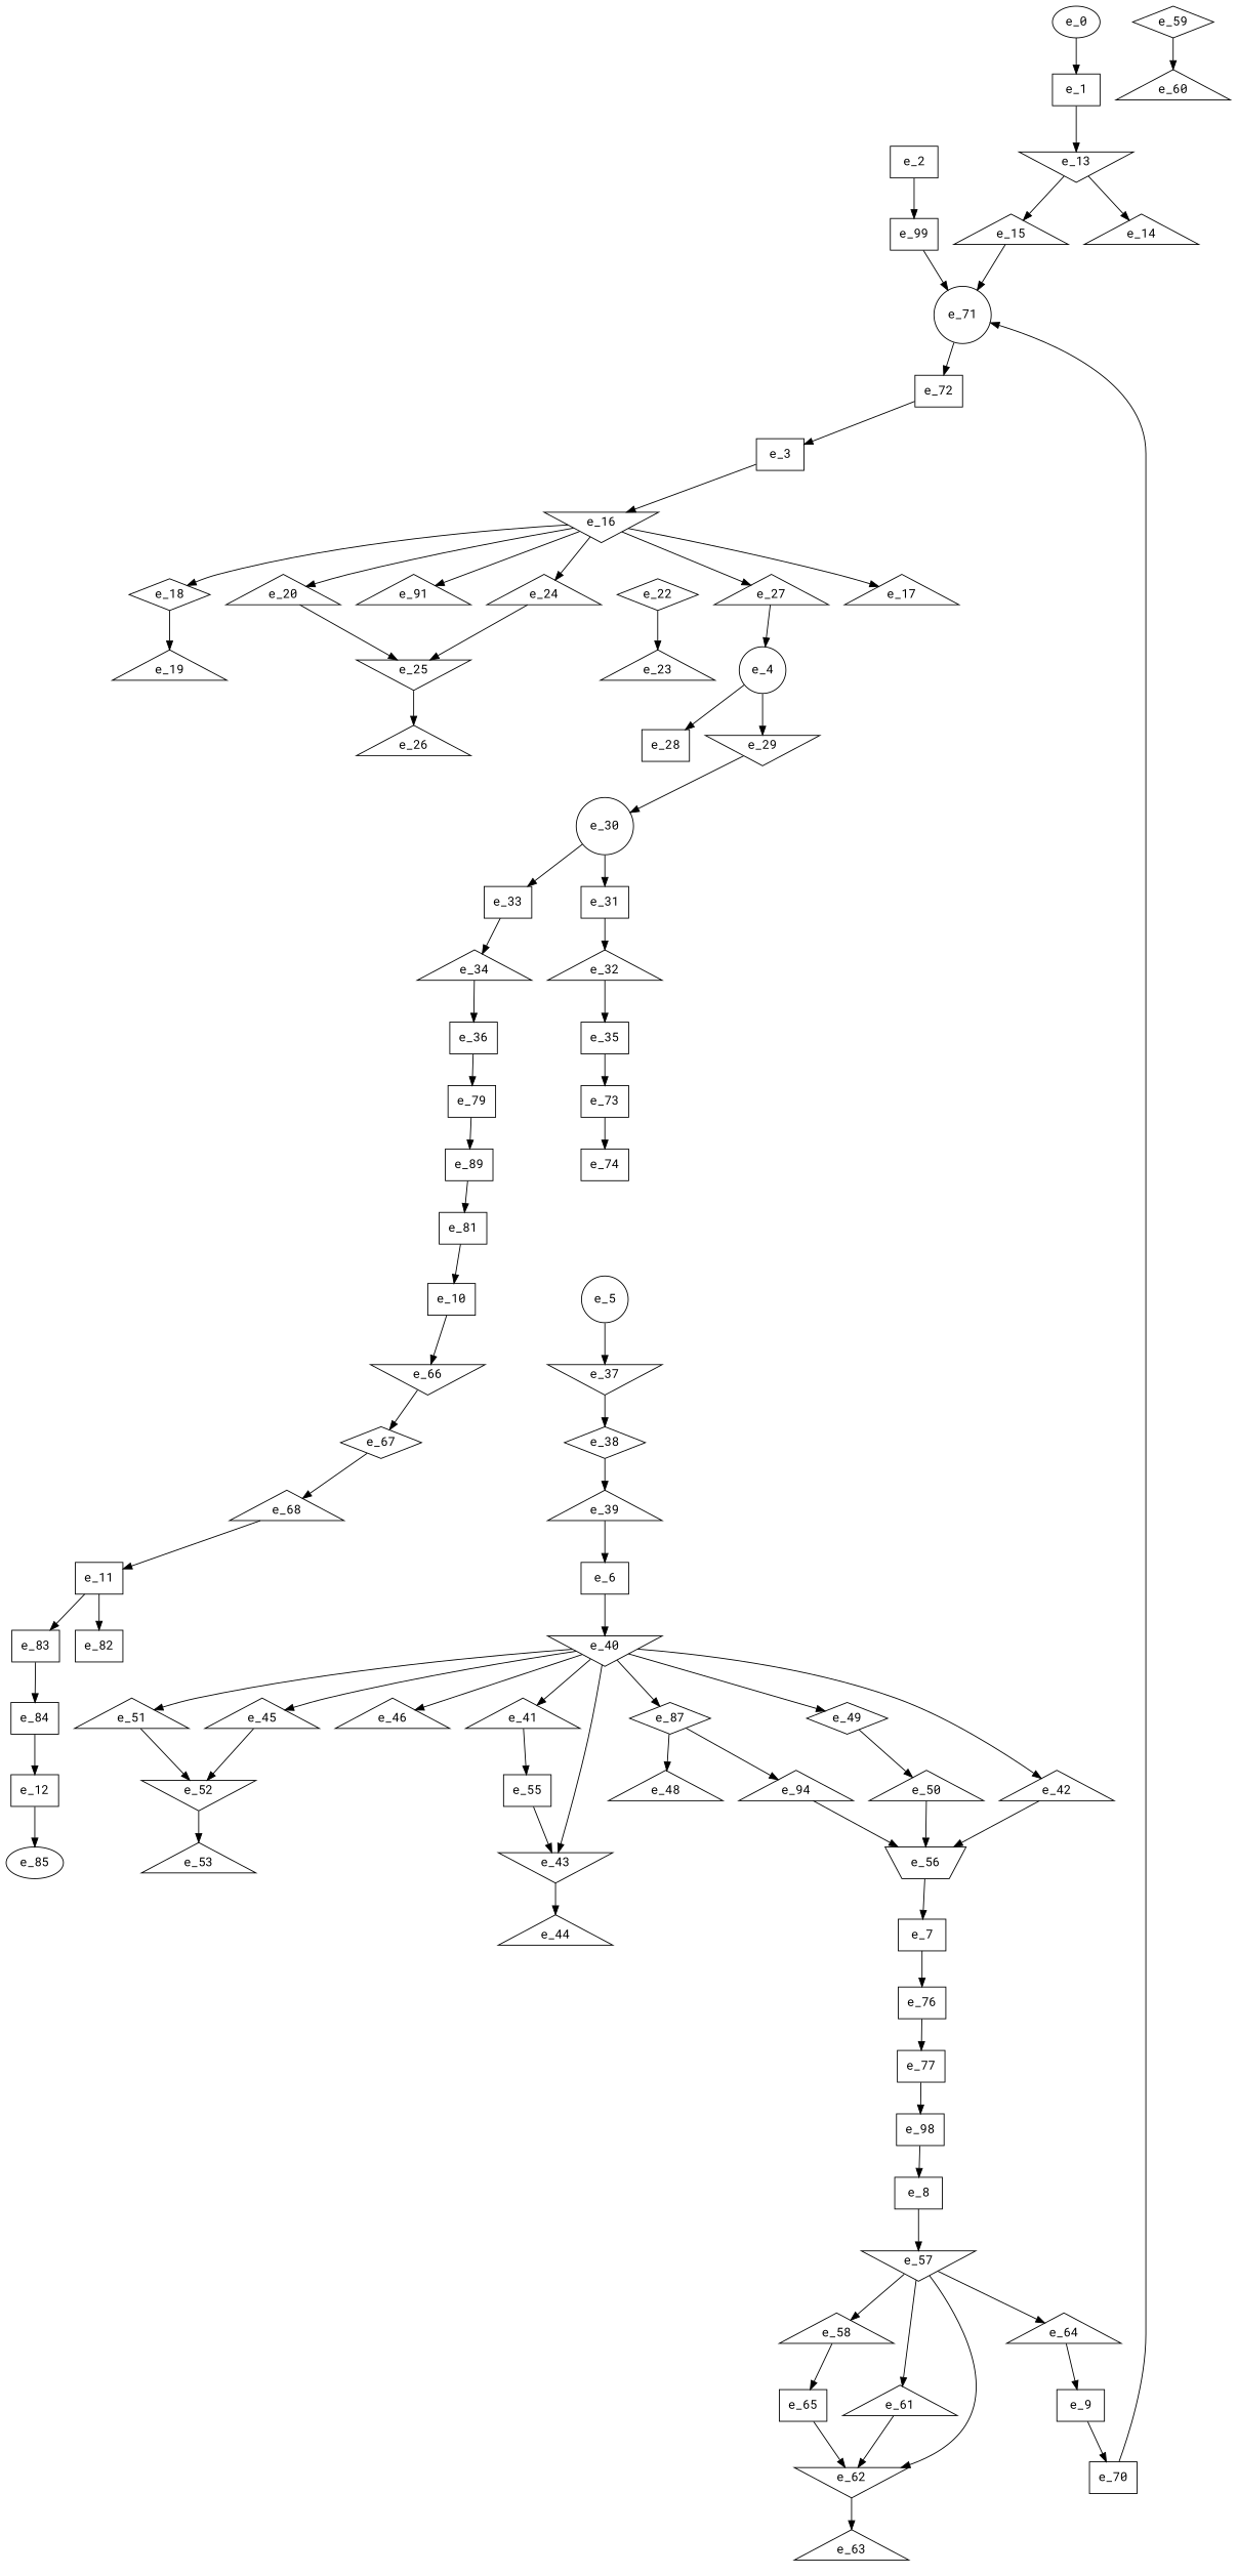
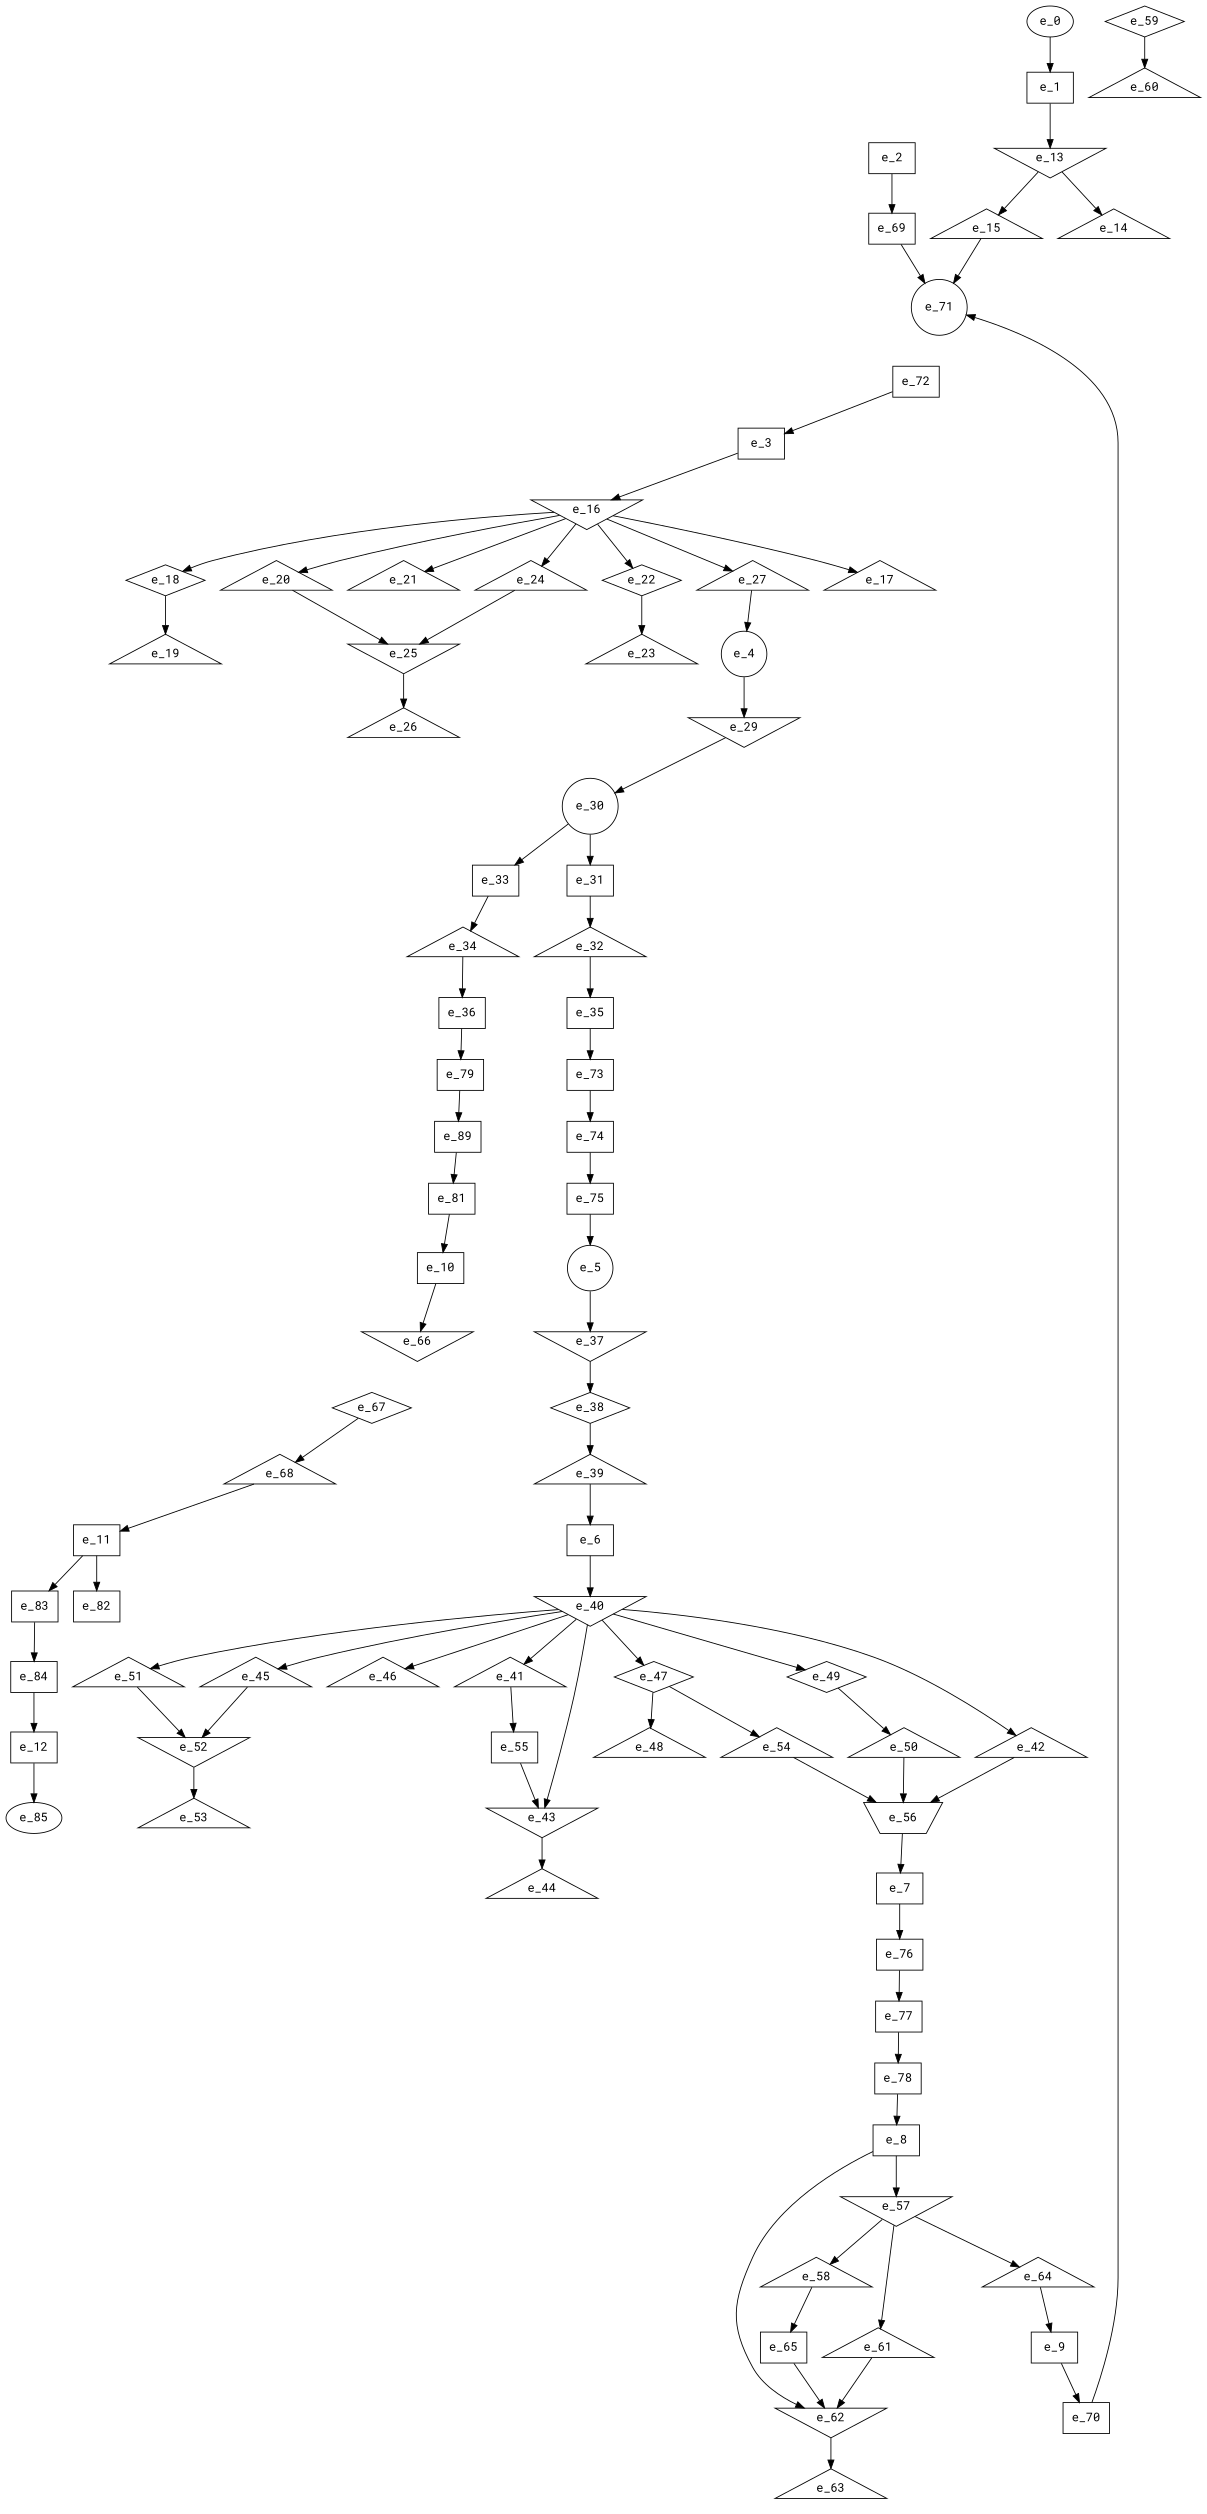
  digraph {
    fontname="Roboto Mono"
    node [fontname="Roboto Mono" shape=dot]
    edge [fontname="Roboto Mono"]
    e_13 [shape=invtriangle]
    e_1
    e_0 [shape=""]
    e_14 [shape=triangle]
    e_15 [shape=triangle]
    e_2
-   e_69 [label=e_99]
+   e_69
    e_71 [shape=circle]
    e_16 [shape=invtriangle]
    e_3
    e_17 [shape=triangle]
    e_18 [shape=diamond]
    e_20 [shape=triangle]
-   e_21 [shape=triangle label=e_91]
+   e_21 [shape=triangle]
    e_22 [shape=diamond]
    e_24 [shape=triangle]
    e_27 [shape=triangle]
    e_4 [shape=circle]
-   e_28
    e_29 [shape=invtriangle]
    e_30 [shape=circle]
    e_5 [shape=circle]
    e_37 [shape=invtriangle]
    e_38 [shape=diamond]
    e_40 [shape=invtriangle]
    e_6
    e_41 [shape=triangle]
    e_42 [shape=triangle]
    e_43 [shape=invtriangle]
    e_45 [shape=triangle]
    e_46 [shape=triangle]
-   e_47 [shape=diamond label=e_87]
+   e_47 [shape=diamond]
    e_49 [shape=diamond]
    e_51 [shape=triangle]
    e_7
    e_76
    e_77
    e_57 [shape=invtriangle]
    e_8
    e_58 [shape=triangle]
    e_61 [shape=triangle]
    e_62 [shape=invtriangle]
    e_64 [shape=triangle]
    e_9
    e_70
    e_66 [shape=invtriangle]
    e_10
    e_67 [shape=diamond]
    e_11
    e_82
    e_83
    e_85 [shape=""]
    e_12
    e_19 [shape=triangle]
    e_25 [shape=invtriangle]
    e_23 [shape=triangle]
    e_26 [shape=triangle]
    e_31
    e_33
    e_32 [shape=triangle]
    e_34 [shape=triangle]
    e_35
    e_73
    e_36
    e_79
    e_74
    n67 [label=e_89]
    e_39 [shape=triangle]
    e_55
    e_56 [shape=invtrapezium]
    e_44 [shape=triangle]
    e_52 [shape=invtriangle]
-   e_54 [shape=triangle label=e_94]
+   e_54 [shape=triangle]
    e_48 [shape=triangle]
    e_50 [shape=triangle]
    e_53 [shape=triangle]
    e_65
    e_59 [shape=diamond]
    e_60 [shape=triangle]
    e_63 [shape=triangle]
    e_68 [shape=triangle]
    e_72
-   e_78 [label=e_98]
+   e_75
+   e_78
    e_81
    e_84
    e_13 -> e_14
    e_13 -> e_15
    e_1 -> e_13
    e_0 -> e_1
    e_15 -> e_71
    e_2 -> e_69
    e_69 -> e_71
-   e_71 -> e_72
    e_16 -> e_17
    e_16 -> e_18
    e_16 -> e_20
    e_16 -> e_21
+   e_16 -> e_22
    e_16 -> e_24
    e_16 -> e_27
    e_3 -> e_16
    e_18 -> e_19
    e_20 -> e_25
    e_22 -> e_23
    e_24 -> e_25
    e_27 -> e_4
-   e_4 -> e_28
    e_4 -> e_29
    e_29 -> e_30
    e_30 -> e_31
    e_30 -> e_33
    e_5 -> e_37
    e_37 -> e_38
    e_38 -> e_39
    e_40 -> e_41
    e_40 -> e_42
    e_40 -> e_43
    e_40 -> e_45
    e_40 -> e_46
    e_40 -> e_47
    e_40 -> e_49
    e_40 -> e_51
    e_6 -> e_40
    e_41 -> e_55
    e_42 -> e_56
    e_43 -> e_44
    e_45 -> e_52
    e_47 -> e_54
    e_47 -> e_48
    e_49 -> e_50
    e_51 -> e_52
    e_7 -> e_76
    e_76 -> e_77
    e_77 -> e_78
    e_57 -> e_58
    e_57 -> e_61
-   e_57 -> e_62
+   e_8 -> e_62
    e_57 -> e_64
    e_8 -> e_57
    e_58 -> e_65
    e_61 -> e_62
    e_62 -> e_63
    e_64 -> e_9
    e_9 -> e_70
    e_70 -> e_71
-   e_66 -> e_67
    e_10 -> e_66
    e_67 -> e_68
    e_11 -> e_82
    e_11 -> e_83
    e_83 -> e_84
    e_12 -> e_85
    e_25 -> e_26
    e_31 -> e_32
    e_33 -> e_34
    e_32 -> e_35
    e_34 -> e_36
    e_35 -> e_73
    e_73 -> e_74
    e_36 -> e_79
    e_79 -> n67
+   e_74 -> e_75
    n67 -> e_81
    e_39 -> e_6
    e_55 -> e_43
    e_56 -> e_7
    e_52 -> e_53
    e_54 -> e_56
    e_50 -> e_56
    e_65 -> e_62
    e_59 -> e_60
    e_68 -> e_11
    e_72 -> e_3
+   e_75 -> e_5
    e_78 -> e_8
    e_81 -> e_10
    e_84 -> e_12
  }
